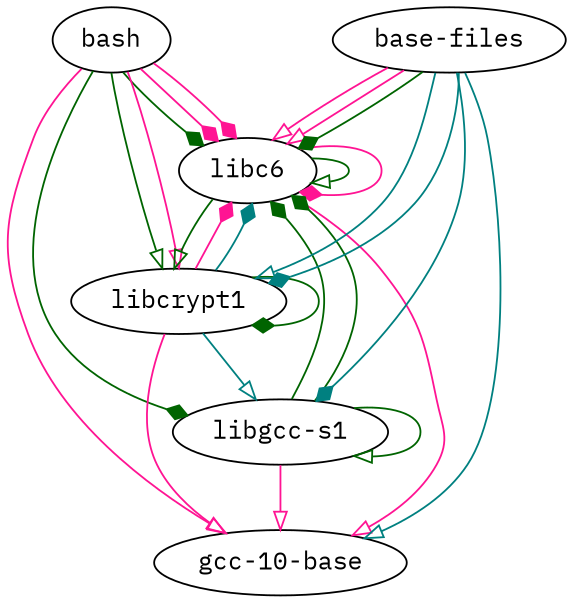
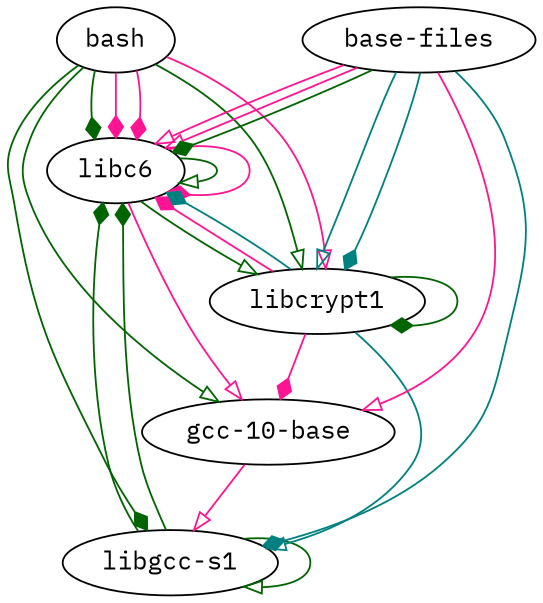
  digraph {
    fontname="IBM Plex Mono"
    node [fontname="IBM Plex Mono"]
    edge [arrowhead=onormal color=deeppink fontname="IBM Plex Mono"]
    bash
    libc6
    "libgcc-s1"
    "gcc-10-base"
    libcrypt1
    "base-files"
    bash -> libc6 [arrowhead=diamond color=darkgreen]
    bash -> libc6 [arrowhead=diamond]
    bash -> libc6 [arrowhead=diamond]
    bash -> "libgcc-s1" [arrowhead=diamond color=darkgreen]
-   bash -> "gcc-10-base"
+   bash -> "gcc-10-base" [color=darkgreen]
    bash -> libcrypt1 [color=darkgreen]
    bash -> libcrypt1
    libc6 -> libc6 [color=darkgreen]
    libc6 -> libc6 [arrowhead=diamond]
    libc6 -> "gcc-10-base"
    libc6 -> libcrypt1 [color=darkgreen]
    "libgcc-s1" -> libc6 [arrowhead=diamond color=darkgreen]
    "libgcc-s1" -> libc6 [arrowhead=diamond color=darkgreen]
    "libgcc-s1" -> "libgcc-s1" [color=darkgreen]
-   "libgcc-s1" -> "gcc-10-base"
+   "gcc-10-base" -> "libgcc-s1"
    libcrypt1 -> libc6 [arrowhead=diamond]
    libcrypt1 -> libc6 [arrowhead=diamond color=teal]
    libcrypt1 -> "libgcc-s1" [color=teal]
-   libcrypt1 -> "gcc-10-base"
+   libcrypt1 -> "gcc-10-base" [arrowhead=diamond]
    libcrypt1 -> libcrypt1 [arrowhead=diamond color=darkgreen]
    "base-files" -> libc6
    "base-files" -> libc6
    "base-files" -> libc6 [arrowhead=diamond color=darkgreen]
    "base-files" -> "libgcc-s1" [arrowhead=diamond color=teal]
-   "base-files" -> "gcc-10-base" [color=teal]
+   "base-files" -> "gcc-10-base"
    "base-files" -> libcrypt1 [color=teal]
    "base-files" -> libcrypt1 [arrowhead=diamond color=teal]
  }
